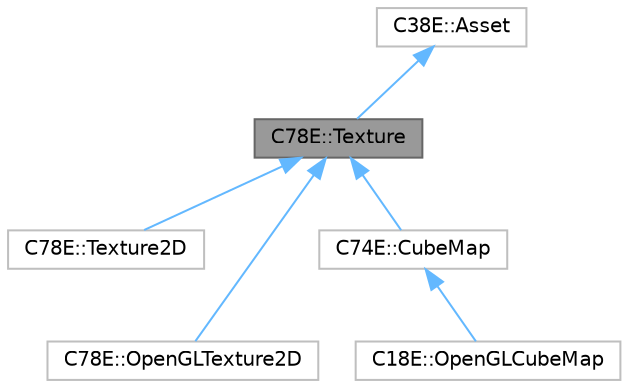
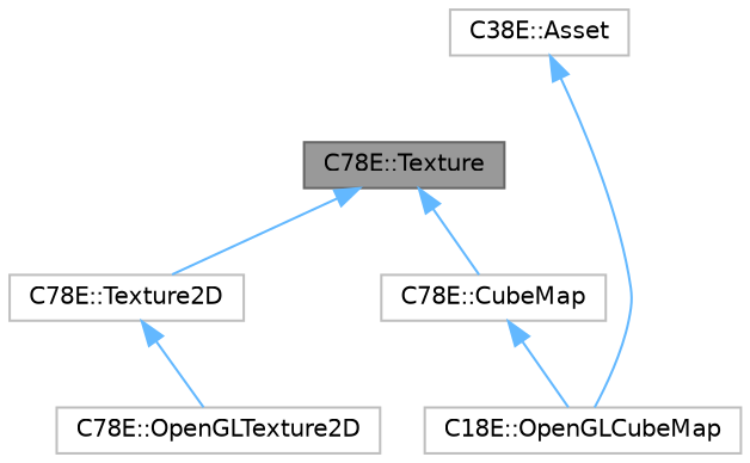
  digraph {
    fontname="DejaVu Sans"
    node [color=grey75 fillcolor=white fontname="DejaVu Sans" fontsize=10 shape=box style=filled]
    edge [color=steelblue1 dir=back fontname="DejaVu Sans" fontsize=10 labelfontname=Helvetica labelfontsize=10 style=solid]
    n1 [color=gray40 fillcolor=grey60 fontcolor=black height=0.2 label="C78E::Texture" width=0.4]
-   n2 [height=0.2 label="C74E::CubeMap" width=0.4]
+   n2 [height=0.2 label="C78E::CubeMap" width=0.4]
    n3 [height=0.2 label="C78E::Texture2D" width=0.4]
    n4 [height=0.2 label="C18E::OpenGLCubeMap" width=0.4]
    n5 [height=0.2 label="C78E::OpenGLTexture2D" width=0.4]
    n6 [height=0.2 label="C38E::Asset" width=0.4]
    n1 -> n2
    n1 -> n3
    n2 -> n4
-   n1 -> n5
-   n6 -> n1
+   n3 -> n5
+   n6 -> n4
  }
